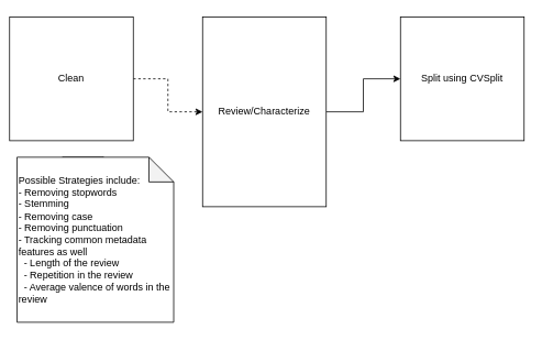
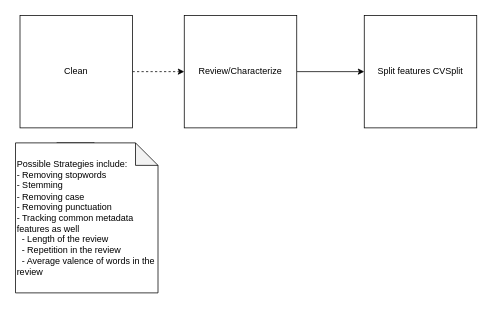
  <mxCell id="0" />
  <mxCell id="1" parent="0" />
  <mxCell id="2" style="edgeStyle=orthogonalEdgeStyle;rounded=0;orthogonalLoop=1;jettySize=auto;html=1;dashed=1;" edge="1" parent="1" source="3" target="5"><mxGeometry relative="1" as="geometry" /></mxCell>
- <mxCell id="3" value="Clean" style="whiteSpace=wrap;html=1;aspect=fixed;" vertex="1" parent="1"><mxGeometry x="11" y="20" width="150" height="150" as="geometry" /></mxCell>
+ <mxCell id="3" value="Clean" style="whiteSpace=wrap;html=1;aspect=fixed;" vertex="1" parent="1"><mxGeometry x="26" y="20" width="150" height="150" as="geometry" /></mxCell>
  <mxCell id="4" style="edgeStyle=orthogonalEdgeStyle;rounded=0;orthogonalLoop=1;jettySize=auto;html=1;" edge="1" parent="1" source="5" target="6"><mxGeometry relative="1" as="geometry" /></mxCell>
- <mxCell id="5" value="Review/Characterize" style="whiteSpace=wrap;html=1;aspect=fixed;" vertex="1" parent="1"><mxGeometry x="245" y="20" width="150" height="230" as="geometry" /></mxCell>
- <mxCell id="6" value="Split using CVSplit" style="whiteSpace=wrap;html=1;aspect=fixed;" vertex="1" parent="1"><mxGeometry x="485" y="20" width="150" height="150" as="geometry" /></mxCell>
+ <mxCell id="5" value="Review/Characterize" style="whiteSpace=wrap;html=1;aspect=fixed;" vertex="1" parent="1"><mxGeometry x="245" y="20" width="150" height="150" as="geometry" /></mxCell>
+ <mxCell id="6" value="Split features CVSplit" style="whiteSpace=wrap;html=1;aspect=fixed;" vertex="1" parent="1"><mxGeometry x="485" y="20" width="150" height="150" as="geometry" /></mxCell>
  <mxCell id="7" value="" style="shape=note;whiteSpace=wrap;html=1;backgroundOutline=1;darkOpacity=0.05;" vertex="1" parent="1"><mxGeometry x="75" y="190" width="80" height="100" as="geometry" /></mxCell>
  <mxCell id="8" value="&lt;span&gt;Possible Strategies include:&amp;nbsp;&lt;/span&gt;&lt;br&gt;&lt;span&gt;- Removing stopwords&amp;nbsp;&lt;/span&gt;&lt;br&gt;&lt;span&gt;- Stemming&lt;/span&gt;&lt;br&gt;&lt;span&gt;- Removing case&lt;/span&gt;&lt;br&gt;&lt;span&gt;- Removing punctuation&amp;nbsp;&lt;/span&gt;&lt;br&gt;&lt;span&gt;- Tracking common metadata features as well&lt;/span&gt;&lt;br&gt;&lt;span&gt;&amp;nbsp; - Length of the review&amp;nbsp;&lt;/span&gt;&lt;br&gt;&lt;span&gt;&amp;nbsp; - Repetition in the review&amp;nbsp;&lt;/span&gt;&lt;br&gt;&lt;div&gt;&lt;span&gt;&amp;nbsp; - Average valence of words in the review&amp;nbsp;&lt;/span&gt;&lt;/div&gt;" style="shape=note;whiteSpace=wrap;html=1;backgroundOutline=1;darkOpacity=0.05;align=left;" vertex="1" parent="1"><mxGeometry x="20" y="190" width="190" height="200" as="geometry" /></mxCell>
